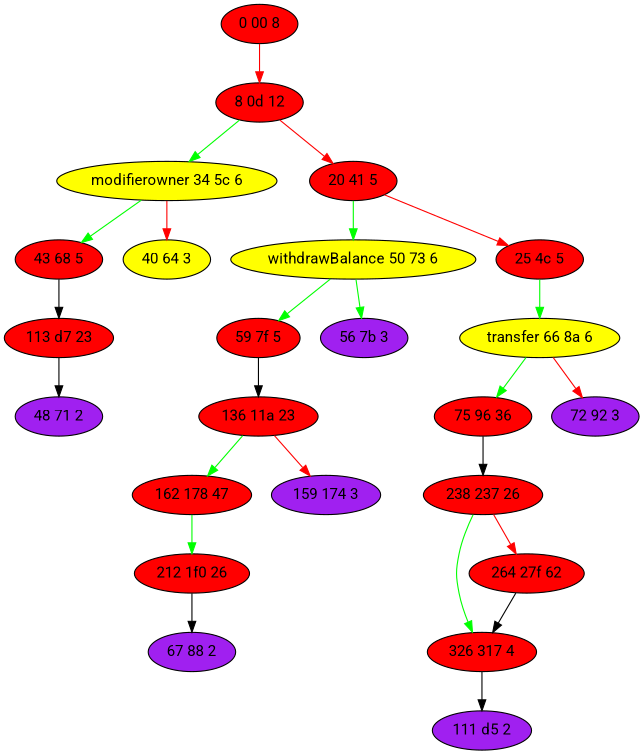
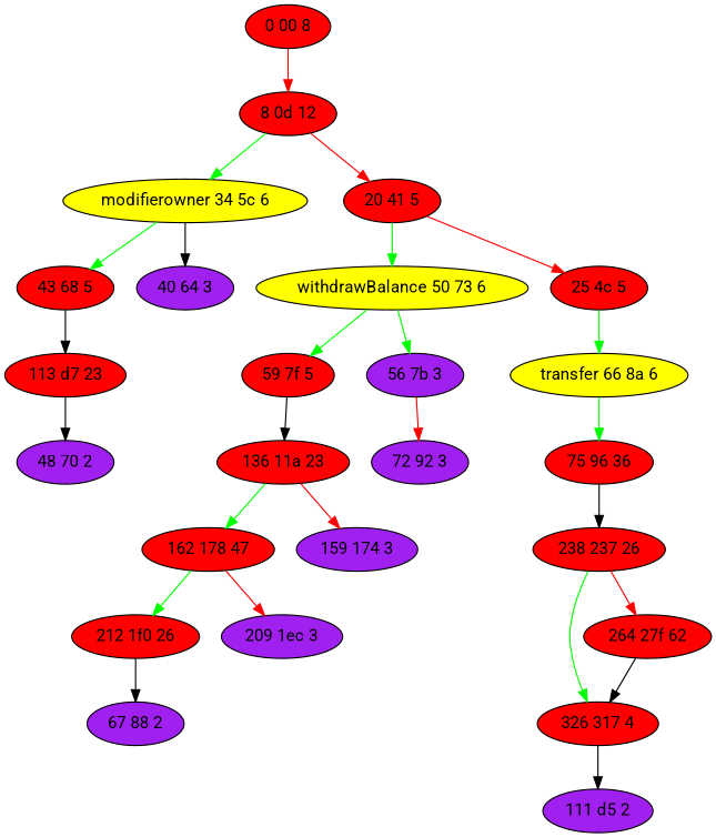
  digraph {
    fontname=Roboto
    node [fillcolor=red fontname=Roboto style=filled]
    edge [color=green fontname=Roboto]
    n1 [label="0 00 8"]
    n2 [label="8 0d 12"]
    n3 [fillcolor=yellow label="modifierowner 34 5c 6"]
    n4 [label="20 41 5"]
    n5 [label="43 68 5"]
-   n6 [fillcolor=yellow label="40 64 3"]
+   n6 [fillcolor=purple label="40 64 3"]
    n7 [fillcolor=yellow label="withdrawBalance 50 73 6"]
    n8 [label="25 4c 5"]
    n9 [label="113 d7 23"]
    n10 [label="59 7f 5"]
    n11 [fillcolor=purple label="56 7b 3"]
    n12 [fillcolor=yellow label="transfer 66 8a 6"]
    n13 [label="136 11a 23"]
    n14 [label="75 96 36"]
    n15 [fillcolor=purple label="72 92 3"]
    n16 [label="238 237 26"]
-   n17 [fillcolor=purple label="48 71 2"]
+   n17 [fillcolor=purple label="48 70 2"]
    n18 [label="162 178 47"]
    n19 [fillcolor=purple label="159 174 3"]
    n20 [label="212 1f0 26"]
+   n21 [fillcolor=purple label="209 1ec 3"]
    n22 [fillcolor=purple label="67 88 2"]
    n23 [label="326 317 4"]
    n24 [label="264 27f 62"]
    n25 [fillcolor=purple label="111 d5 2"]
    n1 -> n2 [color=red]
    n2 -> n3
    n2 -> n4 [color=red]
    n3 -> n5
-   n3 -> n6 [color=red]
+   n3 -> n6 [color=black]
    n4 -> n7
    n4 -> n8 [color=red]
    n5 -> n9 [color=black]
    n7 -> n10
    n7 -> n11
    n8 -> n12
    n9 -> n17 [color=black]
    n10 -> n13 [color=black]
    n12 -> n14
-   n12 -> n15 [color=red]
+   n11 -> n15 [color=red]
    n13 -> n18
    n13 -> n19 [color=red]
    n14 -> n16 [color=black]
    n16 -> n23
    n16 -> n24 [color=red]
    n18 -> n20
+   n18 -> n21 [color=red]
    n20 -> n22 [color=black]
    n23 -> n25 [color=black]
    n24 -> n23 [color=black]
  }
